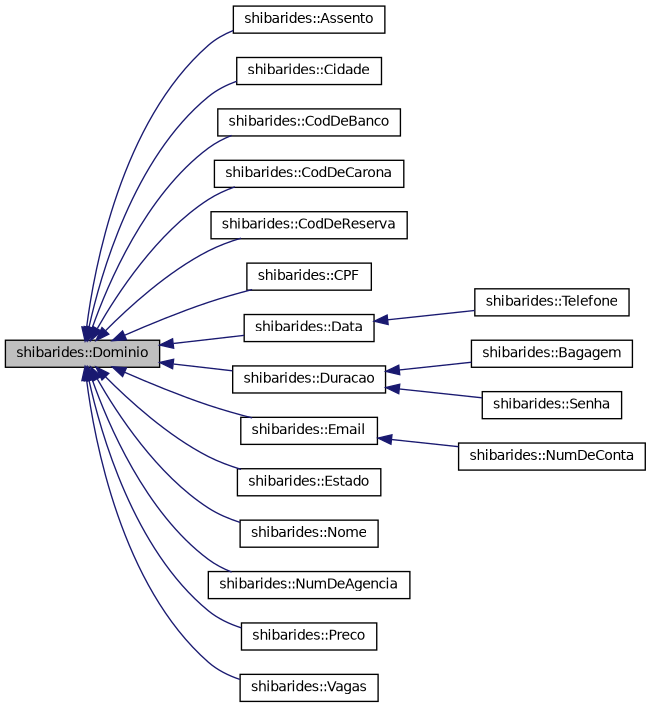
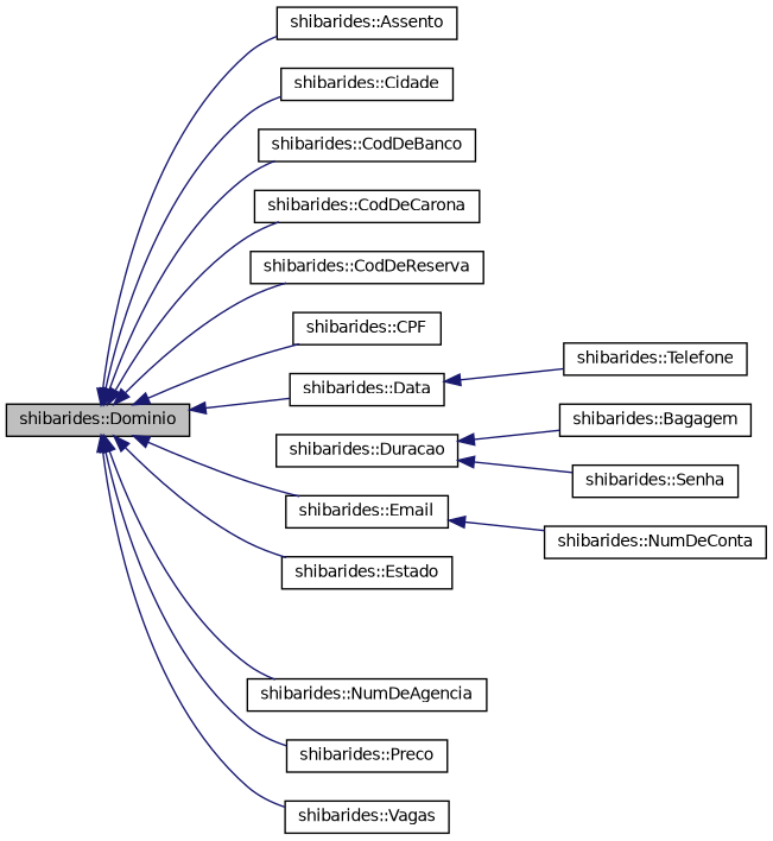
  digraph {
    rankdir=LR
    node [color=black fillcolor=white fontname=Helvetica fontsize=10 shape=record style=filled]
    edge [color=midnightblue dir=back fontname=Helvetica fontsize=10 labelfontname=Helvetica labelfontsize=10 style=solid]
    n1 [fillcolor=grey75 fontcolor=black height=0.2 label="shibarides::Dominio" width=0.4]
    n2 [height=0.2 label="shibarides::Assento" width=0.4]
    n3 [height=0.2 label="shibarides::Cidade" width=0.4]
    n4 [height=0.2 label="shibarides::CodDeBanco" width=0.4]
    n5 [height=0.2 label="shibarides::CodDeCarona" width=0.4]
    n6 [height=0.2 label="shibarides::CodDeReserva" width=0.4]
    n7 [height=0.2 label="shibarides::CPF" width=0.4]
    n8 [height=0.2 label="shibarides::Data" width=0.4]
    n9 [height=0.2 label="shibarides::Duracao" width=0.4]
    n10 [height=0.2 label="shibarides::Email" width=0.4]
    n11 [height=0.2 label="shibarides::Estado" width=0.4]
-   n12 [height=0.2 label="shibarides::Nome" width=0.4]
    n13 [height=0.2 label="shibarides::NumDeAgencia" width=0.4]
    n14 [height=0.2 label="shibarides::Preco" width=0.4]
    n15 [height=0.2 label="shibarides::Vagas" width=0.4]
    n16 [height=0.2 label="shibarides::Bagagem" width=0.4]
    n17 [height=0.2 label="shibarides::Telefone" width=0.4]
    n18 [height=0.2 label="shibarides::Senha" width=0.4]
    n19 [height=0.2 label="shibarides::NumDeConta" width=0.4]
    n1 -> n2
    n1 -> n3
    n1 -> n4
    n1 -> n5
    n1 -> n6
    n1 -> n7
    n1 -> n8
-   n1 -> n9
    n1 -> n10
    n1 -> n11
-   n1 -> n12
    n1 -> n13
    n1 -> n14
    n1 -> n15
    n8 -> n17
    n9 -> n16
    n9 -> n18
    n10 -> n19
  }
